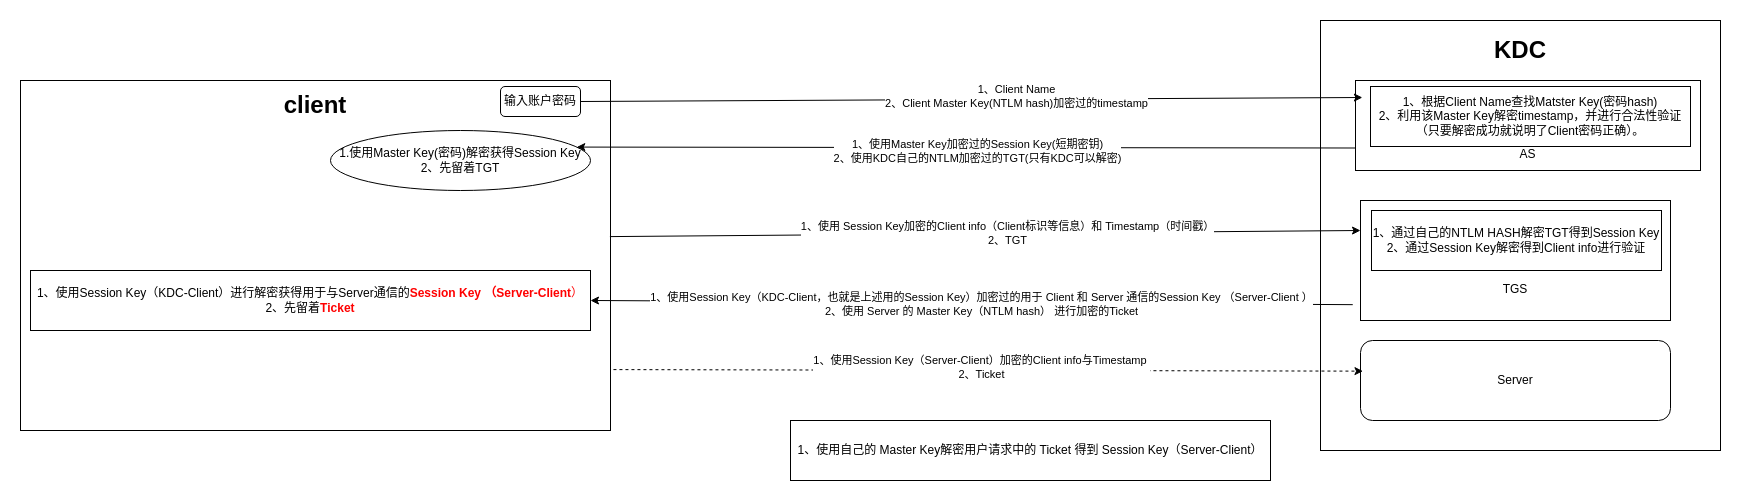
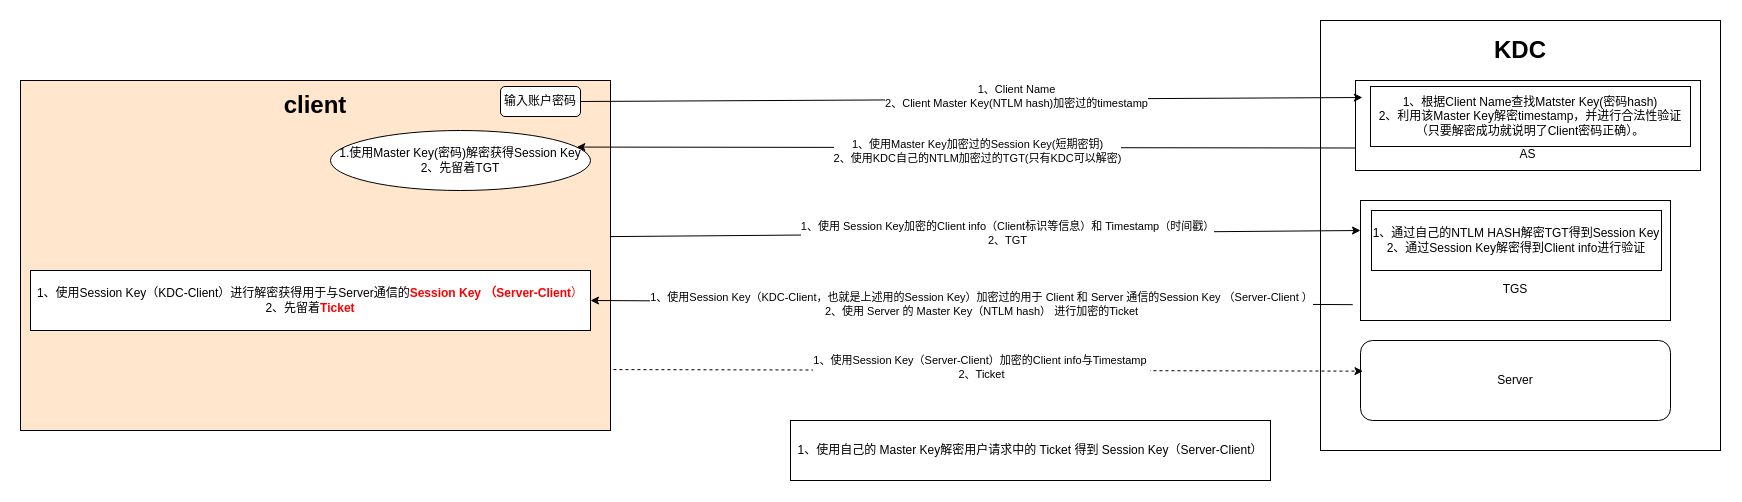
  <mxCell id="0" />
  <mxCell id="1" parent="0" />
  <mxCell id="2" value="&lt;p style=&quot;line-height: 0%;&quot;&gt;&lt;font style=&quot;font-size: 24px;&quot;&gt;&lt;b&gt;KDC&lt;/b&gt;&lt;/font&gt;&lt;/p&gt;" style="rounded=0;whiteSpace=wrap;html=1;spacingTop=0;spacingLeft=0;spacingBottom=369;" vertex="1" parent="1"><mxGeometry x="1320" y="20" width="400" height="430" as="geometry" /></mxCell>
- <mxCell id="3" value="&lt;font style=&quot;font-size: 24px;&quot;&gt;&lt;b&gt;client&lt;/b&gt;&lt;/font&gt;" style="rounded=0;whiteSpace=wrap;html=1;spacingBottom=300;" parent="1" vertex="1"><mxGeometry x="20" y="80" width="590" height="350" as="geometry" /></mxCell>
+ <mxCell id="3" value="&lt;font style=&quot;font-size: 24px;&quot;&gt;&lt;b&gt;client&lt;/b&gt;&lt;/font&gt;" style="rounded=0;whiteSpace=wrap;html=1;spacingBottom=300;fillColor=#ffe6cc;" parent="1" vertex="1"><mxGeometry x="20" y="80" width="590" height="350" as="geometry" /></mxCell>
  <mxCell id="4" value="&lt;br&gt;&lt;br&gt;&lt;br&gt;&lt;br&gt;AS" style="rounded=0;whiteSpace=wrap;html=1;" parent="1" vertex="1"><mxGeometry x="1355" y="80" width="345" height="90" as="geometry" /></mxCell>
  <mxCell id="5" value="&lt;br&gt;&lt;br&gt;&lt;br&gt;&lt;br&gt;TGS" style="rounded=0;whiteSpace=wrap;html=1;" parent="1" vertex="1"><mxGeometry x="1360" y="200" width="310" height="120" as="geometry" /></mxCell>
  <mxCell id="6" value="" style="endArrow=classic;html=1;rounded=0;entryX=0.02;entryY=0.189;entryDx=0;entryDy=0;entryPerimeter=0;exitX=1;exitY=0.5;exitDx=0;exitDy=0;" parent="1" source="11" target="4" edge="1"><mxGeometry width="50" height="50" relative="1" as="geometry"><mxPoint x="610" y="97" as="sourcePoint" /><mxPoint x="960" y="103" as="targetPoint" /></mxGeometry></mxCell>
  <mxCell id="7" value="1、Client Name&lt;br&gt;2、Client Master Key(NTLM hash)加密过的timestamp" style="edgeLabel;html=1;align=center;verticalAlign=middle;resizable=0;points=[];" parent="6" vertex="1" connectable="0"><mxGeometry x="0.115" y="3" relative="1" as="geometry"><mxPoint as="offset" /></mxGeometry></mxCell>
  <mxCell id="8" value="1、根据Client Name查找Matster Key(密码hash)&lt;br&gt;2、利用该Master Key解密timestamp，并进行合法性验证（只要解密成功就说明了Client密码正确）。" style="rounded=0;whiteSpace=wrap;html=1;" parent="1" vertex="1"><mxGeometry x="1370" y="86" width="320" height="60" as="geometry" /></mxCell>
  <mxCell id="9" value="" style="endArrow=classic;html=1;rounded=0;exitX=0;exitY=0.75;exitDx=0;exitDy=0;entryX=1;entryY=0.25;entryDx=0;entryDy=0;" parent="1" source="4" target="12" edge="1"><mxGeometry width="50" height="50" relative="1" as="geometry"><mxPoint x="810" y="240" as="sourcePoint" /><mxPoint x="860" y="190" as="targetPoint" /></mxGeometry></mxCell>
  <mxCell id="10" value="1、使用Master Key加密过的Session Key(短期密钥)&lt;br&gt;2、使用KDC自己的NTLM加密过的TGT(只有KDC可以解密)" style="edgeLabel;html=1;align=center;verticalAlign=middle;resizable=0;points=[];" parent="9" vertex="1" connectable="0"><mxGeometry x="-0.028" y="3" relative="1" as="geometry"><mxPoint as="offset" /></mxGeometry></mxCell>
  <mxCell id="11" value="输入账户密码" style="whiteSpace=wrap;html=1;rounded=1;" parent="1" vertex="1"><mxGeometry x="500" y="86" width="80" height="30" as="geometry" /></mxCell>
  <mxCell id="12" value="1.使用Master Key(密码)解密获得Session Key&lt;br&gt;2、先留着TGT" style="ellipse;whiteSpace=wrap;html=1;" parent="1" vertex="1"><mxGeometry x="330" y="130" width="260" height="60" as="geometry" /></mxCell>
  <mxCell id="13" value="" style="endArrow=classic;html=1;rounded=0;exitX=0.999;exitY=0.446;exitDx=0;exitDy=0;entryX=0;entryY=0.25;entryDx=0;entryDy=0;exitPerimeter=0;" parent="1" source="3" target="5" edge="1"><mxGeometry width="50" height="50" relative="1" as="geometry"><mxPoint x="810" y="240" as="sourcePoint" /><mxPoint x="860" y="190" as="targetPoint" /></mxGeometry></mxCell>
  <mxCell id="14" value="1、使用 Session Key加密的Client info（Client标识等信息）和 Timestamp（时间戳）&lt;br&gt;2、TGT" style="edgeLabel;html=1;align=center;verticalAlign=middle;resizable=0;points=[];" parent="13" vertex="1" connectable="0"><mxGeometry x="0.151" y="-2" relative="1" as="geometry"><mxPoint x="-35" y="-2" as="offset" /></mxGeometry></mxCell>
  <mxCell id="15" value="1、通过自己的NTLM HASH解密TGT得到Session Key&lt;br&gt;2、通过Session Key解密得到Client info进行验证" style="rounded=0;whiteSpace=wrap;html=1;" parent="1" vertex="1"><mxGeometry x="1371" y="210" width="290" height="60" as="geometry" /></mxCell>
  <mxCell id="16" value="" style="endArrow=classic;html=1;rounded=0;entryX=1;entryY=0.5;entryDx=0;entryDy=0;exitX=-0.025;exitY=0.868;exitDx=0;exitDy=0;exitPerimeter=0;" parent="1" source="5" target="18" edge="1"><mxGeometry width="50" height="50" relative="1" as="geometry"><mxPoint x="810" y="240" as="sourcePoint" /><mxPoint x="750" y="350" as="targetPoint" /></mxGeometry></mxCell>
  <mxCell id="17" value="1、使用Session Key（KDC-Client，也就是上述用的Session Key）加密过的用于 Client 和 Server 通信的Session Key （Server-Client ）&lt;br&gt;2、使用 Server 的 Master Key（NTLM hash） 进行加密的Ticket" style="edgeLabel;html=1;align=center;verticalAlign=middle;resizable=0;points=[];" parent="16" vertex="1" connectable="0"><mxGeometry x="-0.535" y="-4" relative="1" as="geometry"><mxPoint x="-195" y="4" as="offset" /></mxGeometry></mxCell>
  <mxCell id="18" value="1、使用Session Key（KDC-Client）进行解密获得用于与Server通信的&lt;b style=&quot;color: rgb(255, 0, 0);&quot;&gt;Session Key （Server-Client&lt;/b&gt;&lt;font color=&quot;#ff0000&quot;&gt;）&lt;/font&gt;&lt;br&gt;2、先留着&lt;font color=&quot;#ff0000&quot;&gt;&lt;b&gt;Ticket&lt;/b&gt;&lt;/font&gt;" style="rounded=0;whiteSpace=wrap;html=1;" parent="1" vertex="1"><mxGeometry x="30" y="270" width="560" height="60" as="geometry" /></mxCell>
  <mxCell id="19" value="Server" style="whiteSpace=wrap;html=1;rounded=1;" parent="1" vertex="1"><mxGeometry x="1360" y="340" width="310" height="80" as="geometry" /></mxCell>
  <mxCell id="20" value="" style="endArrow=classic;html=1;rounded=0;exitX=1.005;exitY=0.826;exitDx=0;exitDy=0;exitPerimeter=0;entryX=0.008;entryY=0.383;entryDx=0;entryDy=0;entryPerimeter=0;dashed=1;" edge="1" parent="1" source="3" target="19"><mxGeometry width="50" height="50" relative="1" as="geometry"><mxPoint x="950" y="240" as="sourcePoint" /><mxPoint x="1000" y="190" as="targetPoint" /></mxGeometry></mxCell>
  <mxCell id="21" value="1、使用Session Key（Server-Client）加密的Client info与Timestamp&amp;nbsp;&lt;br&gt;2、Ticket" style="edgeLabel;html=1;align=center;verticalAlign=middle;resizable=0;points=[];" vertex="1" connectable="0" parent="20"><mxGeometry x="-0.017" y="3" relative="1" as="geometry"><mxPoint as="offset" /></mxGeometry></mxCell>
  <mxCell id="22" value="1、使用自己的 Master Key解密用户请求中的 Ticket 得到 Session Key（Server-Client）" style="rounded=0;whiteSpace=wrap;html=1;" vertex="1" parent="1"><mxGeometry x="790" y="420" width="480" height="60" as="geometry" /></mxCell>
